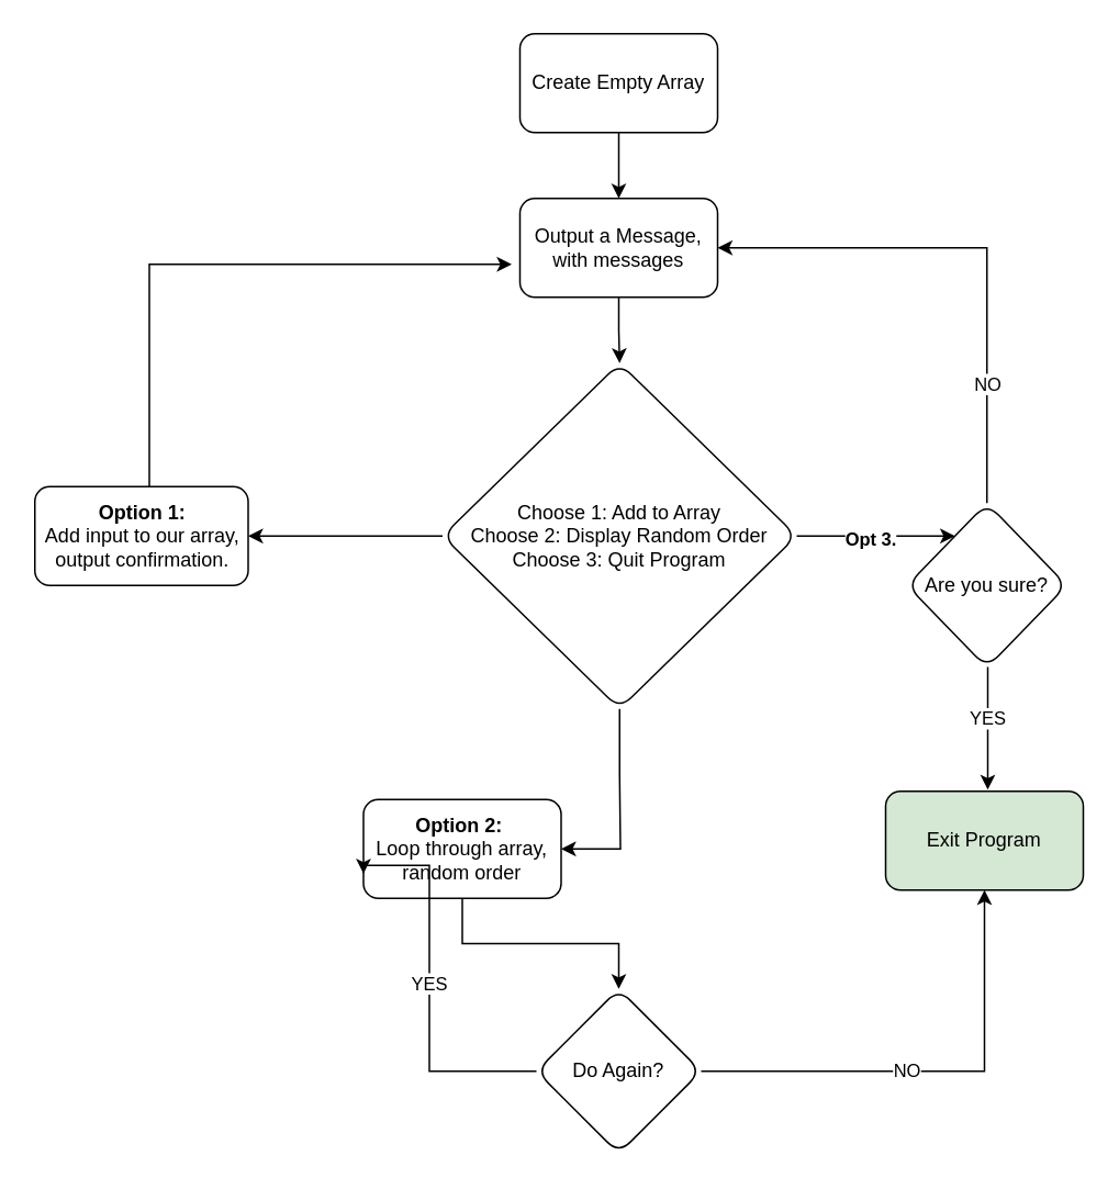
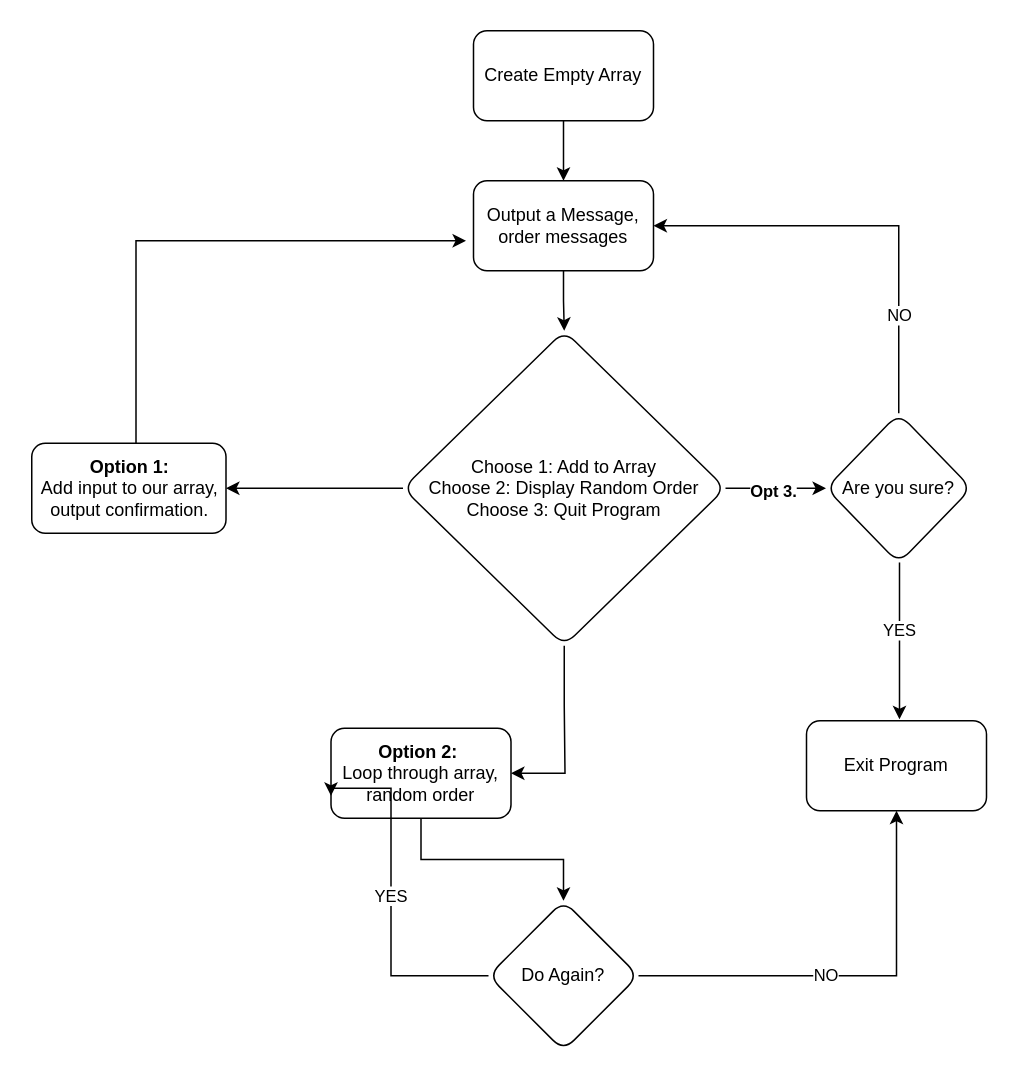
  <mxCell id="0" />
  <mxCell id="1" parent="0" />
  <mxCell id="2" value="" style="edgeStyle=orthogonalEdgeStyle;rounded=0;orthogonalLoop=1;jettySize=auto;html=1;" edge="1" parent="1" source="3" target="5"><mxGeometry relative="1" as="geometry" /></mxCell>
  <mxCell id="3" value="Create Empty Array" style="rounded=1;whiteSpace=wrap;html=1;" vertex="1" parent="1"><mxGeometry x="315" y="20" width="120" height="60" as="geometry" /></mxCell>
  <mxCell id="4" value="" style="edgeStyle=orthogonalEdgeStyle;rounded=0;orthogonalLoop=1;jettySize=auto;html=1;" edge="1" parent="1" source="5" target="10"><mxGeometry relative="1" as="geometry" /></mxCell>
- <mxCell id="5" value="Output a Message,&lt;br&gt;with messages" style="whiteSpace=wrap;html=1;rounded=1;" vertex="1" parent="1"><mxGeometry x="315" y="120" width="120" height="60" as="geometry" /></mxCell>
+ <mxCell id="5" value="Output a Message,&lt;br&gt;order messages" style="whiteSpace=wrap;html=1;rounded=1;" vertex="1" parent="1"><mxGeometry x="315" y="120" width="120" height="60" as="geometry" /></mxCell>
  <mxCell id="6" value="" style="edgeStyle=orthogonalEdgeStyle;rounded=0;orthogonalLoop=1;jettySize=auto;html=1;" edge="1" parent="1" source="10" target="12"><mxGeometry relative="1" as="geometry" /></mxCell>
  <mxCell id="7" value="" style="edgeStyle=orthogonalEdgeStyle;rounded=0;orthogonalLoop=1;jettySize=auto;html=1;" edge="1" parent="1" source="10" target="14"><mxGeometry relative="1" as="geometry"><Array as="points"><mxPoint x="376" y="470" /><mxPoint x="376" y="470" /></Array></mxGeometry></mxCell>
  <mxCell id="8" value="" style="edgeStyle=orthogonalEdgeStyle;rounded=0;orthogonalLoop=1;jettySize=auto;html=1;" edge="1" parent="1" source="10" target="22"><mxGeometry relative="1" as="geometry"><Array as="points"><mxPoint x="510" y="325" /><mxPoint x="510" y="325" /></Array></mxGeometry></mxCell>
  <mxCell id="9" value="&lt;b&gt;Opt 3.&lt;/b&gt;" style="edgeLabel;html=1;align=center;verticalAlign=middle;resizable=0;points=[];" vertex="1" connectable="0" parent="8"><mxGeometry x="-0.074" y="-1" relative="1" as="geometry"><mxPoint as="offset" /></mxGeometry></mxCell>
  <mxCell id="10" value="Choose 1: Add to Array&lt;br&gt;Choose 2: Display Random Order&lt;br&gt;Choose 3: Quit Program" style="rhombus;whiteSpace=wrap;html=1;rounded=1;" vertex="1" parent="1"><mxGeometry x="268" y="220" width="215" height="210" as="geometry" /></mxCell>
  <mxCell id="11" style="edgeStyle=orthogonalEdgeStyle;rounded=0;orthogonalLoop=1;jettySize=auto;html=1;" edge="1" parent="1" source="12"><mxGeometry relative="1" as="geometry"><mxPoint x="310" y="160" as="targetPoint" /><Array as="points"><mxPoint x="90" y="160" /><mxPoint x="310" y="160" /></Array></mxGeometry></mxCell>
  <mxCell id="12" value="&lt;b&gt;Option 1:&lt;/b&gt;&lt;br&gt;Add input to our array,&lt;br&gt;output confirmation." style="whiteSpace=wrap;html=1;rounded=1;" vertex="1" parent="1"><mxGeometry x="20.5" y="295" width="129.5" height="60" as="geometry" /></mxCell>
  <mxCell id="13" value="" style="edgeStyle=orthogonalEdgeStyle;rounded=0;orthogonalLoop=1;jettySize=auto;html=1;" edge="1" parent="1" source="14" target="18"><mxGeometry relative="1" as="geometry" /></mxCell>
  <mxCell id="14" value="&lt;b&gt;Option 2:&amp;nbsp;&lt;/b&gt;&lt;br&gt;Loop through array,&lt;br&gt;random order" style="whiteSpace=wrap;html=1;rounded=1;" vertex="1" parent="1"><mxGeometry x="220" y="485" width="120" height="60" as="geometry" /></mxCell>
  <mxCell id="15" value="YES" style="edgeStyle=orthogonalEdgeStyle;rounded=0;orthogonalLoop=1;jettySize=auto;html=1;entryX=0;entryY=0.75;entryDx=0;entryDy=0;" edge="1" parent="1" source="18" target="14"><mxGeometry relative="1" as="geometry"><Array as="points"><mxPoint x="260" y="650" /><mxPoint x="260" y="525" /></Array></mxGeometry></mxCell>
  <mxCell id="16" value="" style="edgeStyle=orthogonalEdgeStyle;rounded=0;orthogonalLoop=1;jettySize=auto;html=1;" edge="1" parent="1" source="18" target="19"><mxGeometry relative="1" as="geometry" /></mxCell>
  <mxCell id="17" value="NO" style="edgeLabel;html=1;align=center;verticalAlign=middle;resizable=0;points=[];" vertex="1" connectable="0" parent="16"><mxGeometry x="-0.12" y="1" relative="1" as="geometry"><mxPoint as="offset" /></mxGeometry></mxCell>
  <mxCell id="18" value="Do Again?" style="rhombus;whiteSpace=wrap;html=1;rounded=1;" vertex="1" parent="1"><mxGeometry x="325" y="600" width="100" height="100" as="geometry" /></mxCell>
- <mxCell id="19" value="Exit Program" style="whiteSpace=wrap;html=1;rounded=1;fillColor=#d5e8d4;" vertex="1" parent="1"><mxGeometry x="537" y="480" width="120" height="60" as="geometry" /></mxCell>
+ <mxCell id="19" value="Exit Program" style="whiteSpace=wrap;html=1;rounded=1;" vertex="1" parent="1"><mxGeometry x="537" y="480" width="120" height="60" as="geometry" /></mxCell>
  <mxCell id="20" value="YES" style="edgeStyle=orthogonalEdgeStyle;rounded=0;orthogonalLoop=1;jettySize=auto;html=1;" edge="1" parent="1" source="22"><mxGeometry x="-0.129" relative="1" as="geometry"><mxPoint x="599" y="479" as="targetPoint" /><Array as="points"><mxPoint x="599" y="479" /></Array><mxPoint as="offset" /></mxGeometry></mxCell>
  <mxCell id="21" value="NO" style="edgeStyle=orthogonalEdgeStyle;rounded=0;orthogonalLoop=1;jettySize=auto;html=1;entryX=1;entryY=0.5;entryDx=0;entryDy=0;" edge="1" parent="1" source="22" target="5"><mxGeometry x="-0.549" relative="1" as="geometry"><Array as="points"><mxPoint x="599" y="150" /></Array><mxPoint as="offset" /></mxGeometry></mxCell>
- <mxCell id="22" value="Are you sure?" style="rhombus;whiteSpace=wrap;html=1;rounded=1;" vertex="1" parent="1"><mxGeometry x="550" y="305" width="97" height="100" as="geometry" /></mxCell>
+ <mxCell id="22" value="Are you sure?" style="rhombus;whiteSpace=wrap;html=1;rounded=1;" vertex="1" parent="1"><mxGeometry x="550" y="275" width="97" height="100" as="geometry" /></mxCell>
